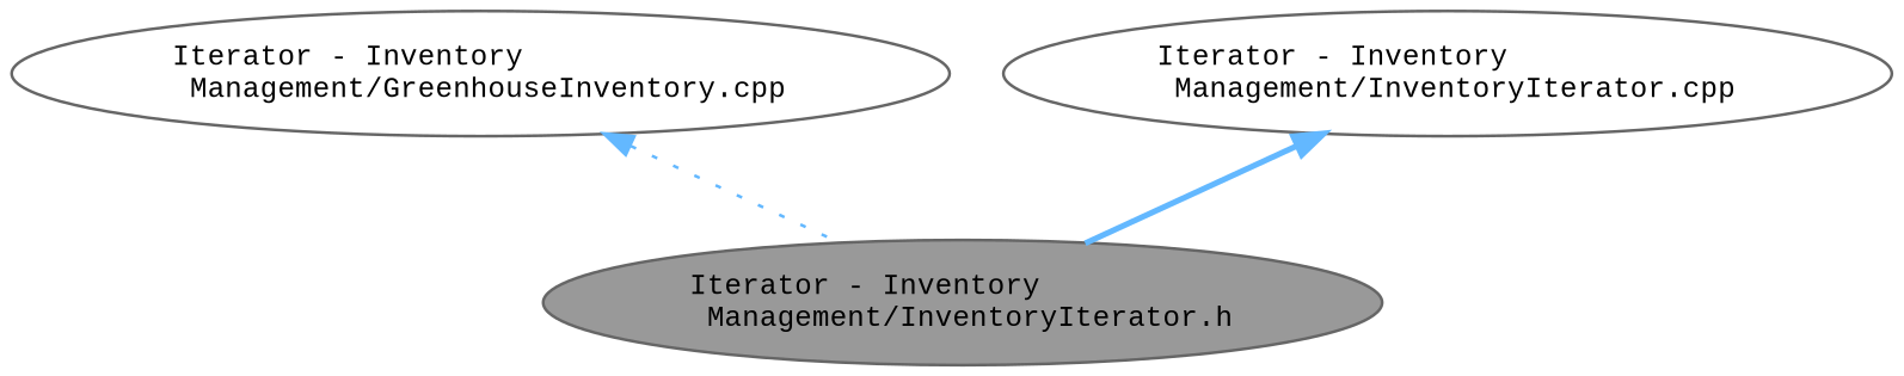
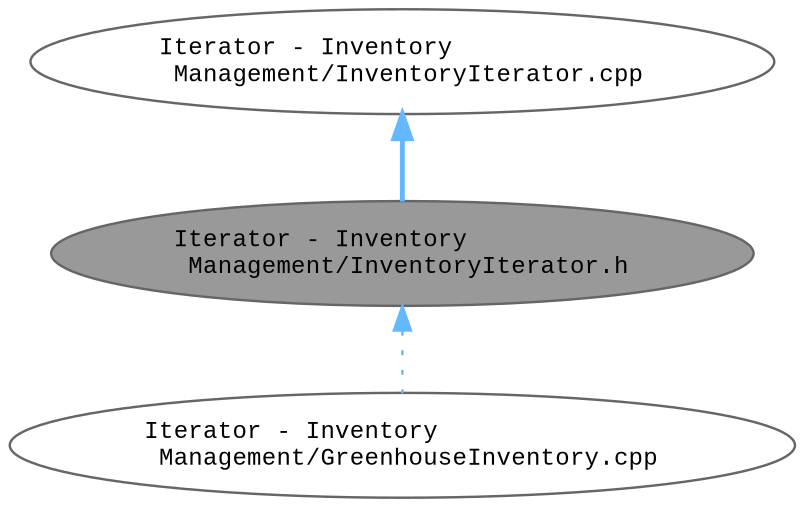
  digraph {
    fontname="Liberation Mono"
    node [color=grey40 fillcolor=white fontname="Liberation Mono" fontsize=10 shape=ellipse style=filled]
    edge [color=steelblue1 dir=back fontname="Liberation Mono" fontsize=10 labelfontname=Helvetica labelfontsize=10]
    n1 [color=gray40 fillcolor=grey60 fontcolor=black height=0.2 label="Iterator - Inventory\l Management/InventoryIterator.h" width=0.4]
    n2 [height=0.2 label="Iterator - Inventory\l Management/GreenhouseInventory.cpp" width=0.4]
    n3 [height=0.2 label="Iterator - Inventory\l Management/InventoryIterator.cpp" width=0.4]
-   n2 -> n1 [style=dotted]
+   n1 -> n2 [style=dotted]
    n3 -> n1 [style=bold]
  }
